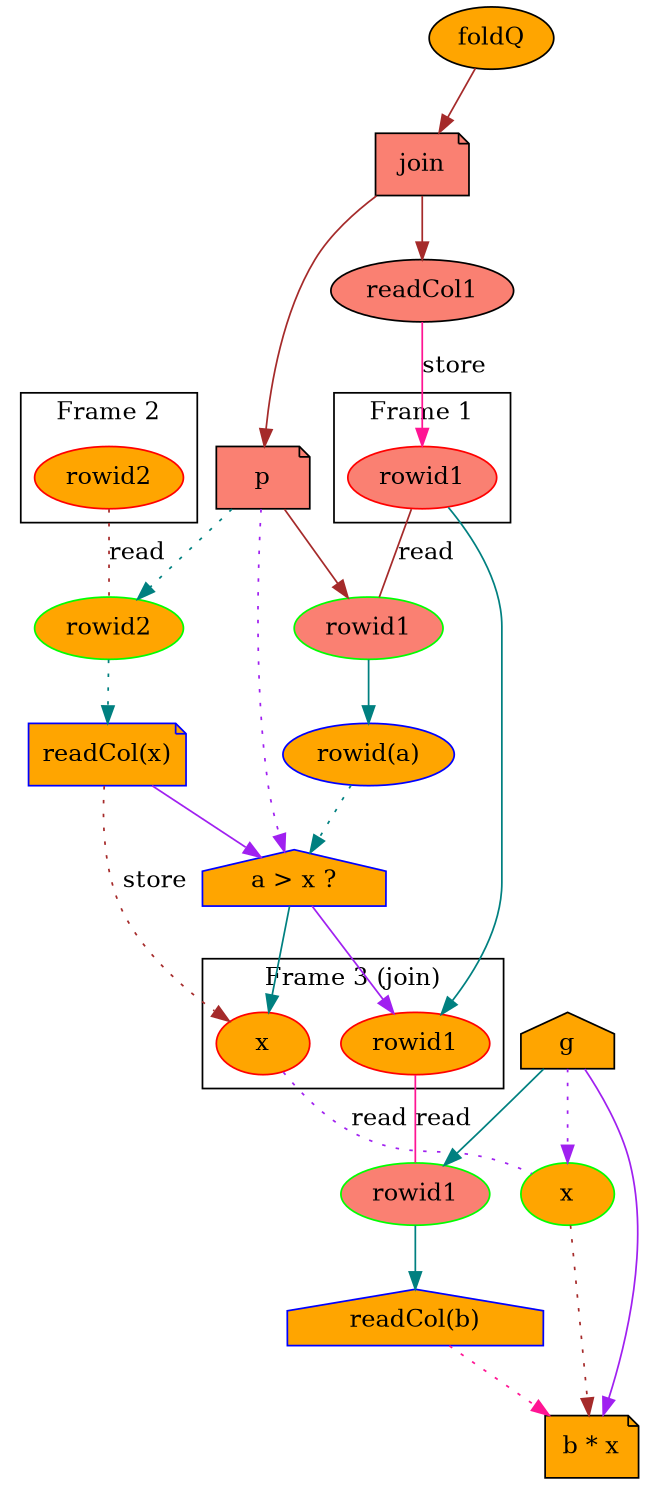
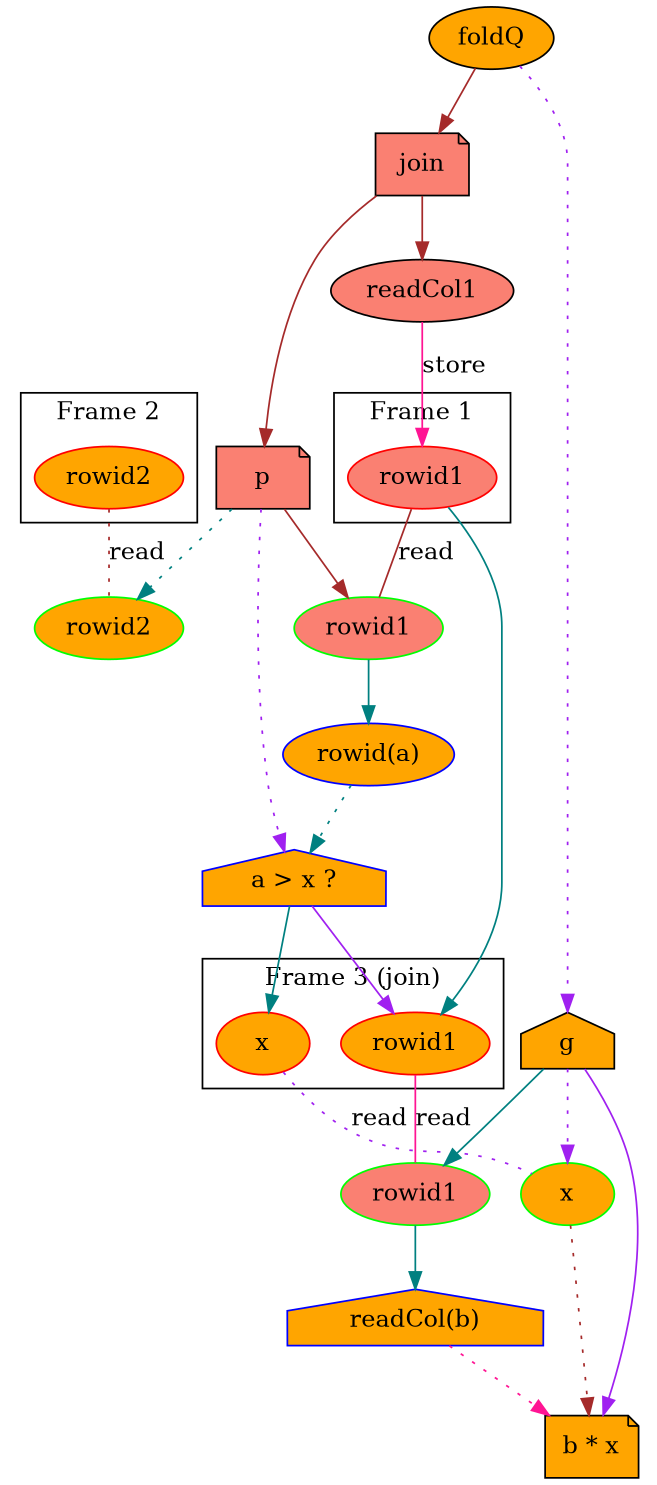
  digraph {
    node [fillcolor=orange shape=ellipse style=filled]
    edge [color=teal style=solid]
    rowid1 [color=red fillcolor=salmon]
    rowid2 [color=red]
    n3 [color=red label=rowid1]
    n4 [color=red label=x]
    n5 [color=green fillcolor=salmon label=rowid1]
    n6 [color=green label=rowid2]
    n7 [color=green fillcolor=salmon label=rowid1]
    n8 [color=green label=x]
    join [fillcolor=salmon shape=note]
    foldQ
    g [shape=house]
    n12 [fillcolor=salmon label=readCol1]
    p [fillcolor=salmon shape=note]
    n14 [label="b * x" shape=note]
    n15 [color=blue label="a > x ?" shape=house]
    n16 [color=blue label="readCol(b)" shape=house]
    n17 [color=blue label="rowid(a)"]
-   n18 [color=blue label="readCol(x)" shape=note]
    subgraph cluster_1 {
      label="Frame 1"
      rowid1
    }
    subgraph cluster_2 {
      label="Frame 2"
      rowid2
    }
    subgraph cluster_3 {
      label="Frame 3 (join)"
      n3
      n4
    }
    rowid1 -> n3
    rowid1 -> n5 [arrowhead=none color=brown label=read]
    rowid2 -> n6 [arrowhead=none color=brown label=read style=dotted]
    n3 -> n7 [arrowhead=none color=deeppink label=read]
    n4 -> n8 [arrowhead=none color=purple label=read style=dotted]
    n5 -> n17
-   n6 -> n18 [style=dotted]
    n7 -> n16
    n8 -> n14 [color=brown style=dotted]
    join -> n12 [color=brown]
    join -> p [color=brown]
    foldQ -> join [color=brown]
+   foldQ -> g [color=purple style=dotted]
    g -> n7
    g -> n8 [color=purple style=dotted]
    g -> n14 [color=purple]
    n12 -> rowid1 [color=deeppink label=store]
    p -> n5 [color=brown]
    p -> n6 [style=dotted]
    p -> n15 [color=purple style=dotted]
    n15 -> n3 [color=purple]
    n15 -> n4
    n16 -> n14 [color=deeppink style=dotted]
    n17 -> n15 [style=dotted]
-   n18 -> n4 [color=brown label=store style=dotted]
-   n18 -> n15 [color=purple]
  }
